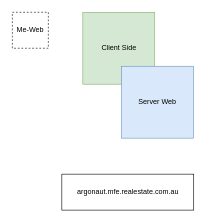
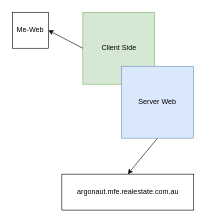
  <mxCell id="0" />
  <mxCell id="1" parent="0" />
+ <mxCell id="2" value="" style="endArrow=classic;html=1;entryX=0.5;entryY=0;entryDx=0;entryDy=0;exitX=0.5;exitY=1;exitDx=0;exitDy=0;" parent="1" source="5" target="8" edge="1"><mxGeometry width="50" height="50" relative="1" as="geometry"><mxPoint x="230" y="290" as="sourcePoint" /><mxPoint x="60" y="310" as="targetPoint" /></mxGeometry></mxCell>
  <mxCell id="3" value="" style="group" parent="1" vertex="1" connectable="0"><mxGeometry x="137.5" y="20" width="185" height="210" as="geometry" /></mxCell>
  <mxCell id="4" value="Client Side" style="whiteSpace=wrap;html=1;aspect=fixed;fillColor=#d5e8d4;strokeColor=#82b366;" parent="3" vertex="1"><mxGeometry width="119.959" height="119.959" as="geometry" /></mxCell>
  <mxCell id="5" value="Server Web&lt;br&gt;" style="whiteSpace=wrap;html=1;aspect=fixed;fillColor=#dae8fc;strokeColor=#6c8ebf;" parent="3" vertex="1"><mxGeometry x="64.675" y="90" width="119.959" height="119.959" as="geometry" /></mxCell>
- <mxCell id="7" value="Me-Web" style="rounded=0;whiteSpace=wrap;html=1;dashed=1;" parent="1" vertex="1"><mxGeometry x="20" y="20" width="60" height="60" as="geometry" /></mxCell>
+ <mxCell id="6" value="" style="endArrow=classic;html=1;exitX=0;exitY=0.5;exitDx=0;exitDy=0;entryX=1;entryY=0.5;entryDx=0;entryDy=0;" parent="1" source="4" target="7" edge="1"><mxGeometry width="50" height="50" relative="1" as="geometry"><mxPoint x="-70" y="560" as="sourcePoint" /><mxPoint x="-10" y="10" as="targetPoint" /></mxGeometry></mxCell>
+ <mxCell id="7" value="Me-Web" style="rounded=0;whiteSpace=wrap;html=1;" parent="1" vertex="1"><mxGeometry x="20" y="20" width="60" height="60" as="geometry" /></mxCell>
  <mxCell id="8" value="&lt;span&gt;argonaut.mfe.realestate.com.au&lt;/span&gt;" style="rounded=0;whiteSpace=wrap;html=1;" parent="1" vertex="1"><mxGeometry x="102.5" y="290" width="220" height="60" as="geometry" /></mxCell>
